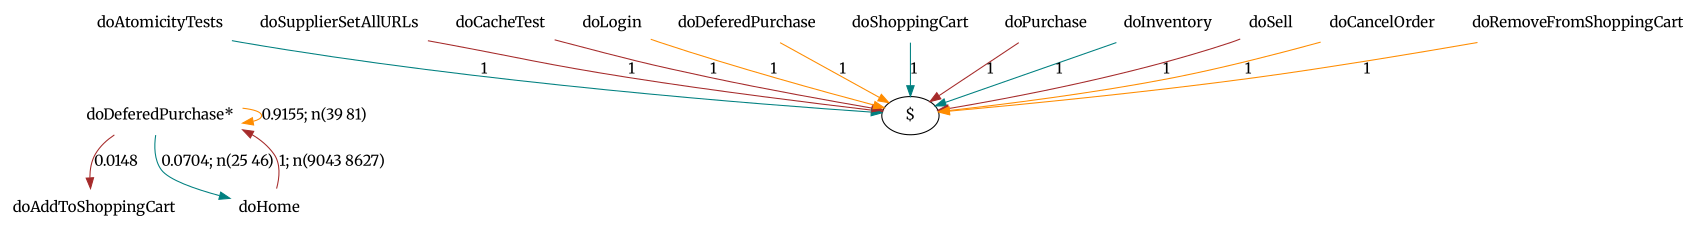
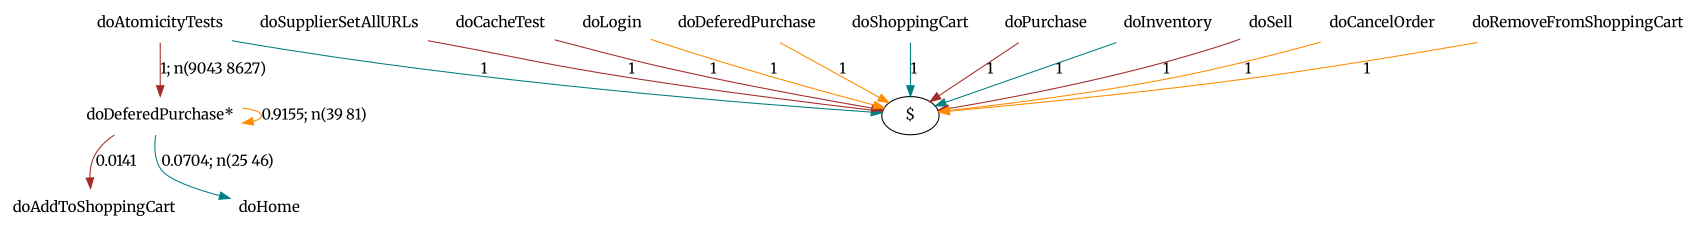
  digraph {
    fontname=Merriweather
    node [fontname=Merriweather shape=none]
    edge [color=brown fontname=Merriweather style=solid]
    n1 [label="doDeferedPurchase*"]
    n2 [label=doAddToShoppingCart]
    n3 [label=doHome]
    n4 [label=doSupplierSetAllURLs]
    "$" [shape=ellipse]
    n6 [label=doAtomicityTests]
    n7 [label=doCacheTest]
    n8 [label=doLogin]
    n9 [label=doDeferedPurchase]
    n10 [label=doShoppingCart]
    n11 [label=doPurchase]
    n12 [label=doInventory]
    n13 [label=doSell]
    n14 [label=doCancelOrder]
    n15 [label=doRemoveFromShoppingCart]
    n1 -> n1 [color=darkorange label="0.9155; n(39 81)"]
-   n1 -> n2 [label=0.0148]
+   n1 -> n2 [label=0.0141]
    n1 -> n3 [color=teal label="0.0704; n(25 46)"]
-   n3 -> n1 [label="1; n(9043 8627)"]
+   n6 -> n1 [label="1; n(9043 8627)"]
    n4 -> "$" [label=1]
    n6 -> "$" [color=teal label=1]
    n7 -> "$" [label=1]
    n8 -> "$" [color=darkorange label=1]
    n9 -> "$" [color=darkorange label=1]
    n10 -> "$" [color=teal label=1]
    n11 -> "$" [label=1]
    n12 -> "$" [color=teal label=1]
    n13 -> "$" [label=1]
    n14 -> "$" [color=darkorange label=1]
    n15 -> "$" [color=darkorange label=1]
  }
